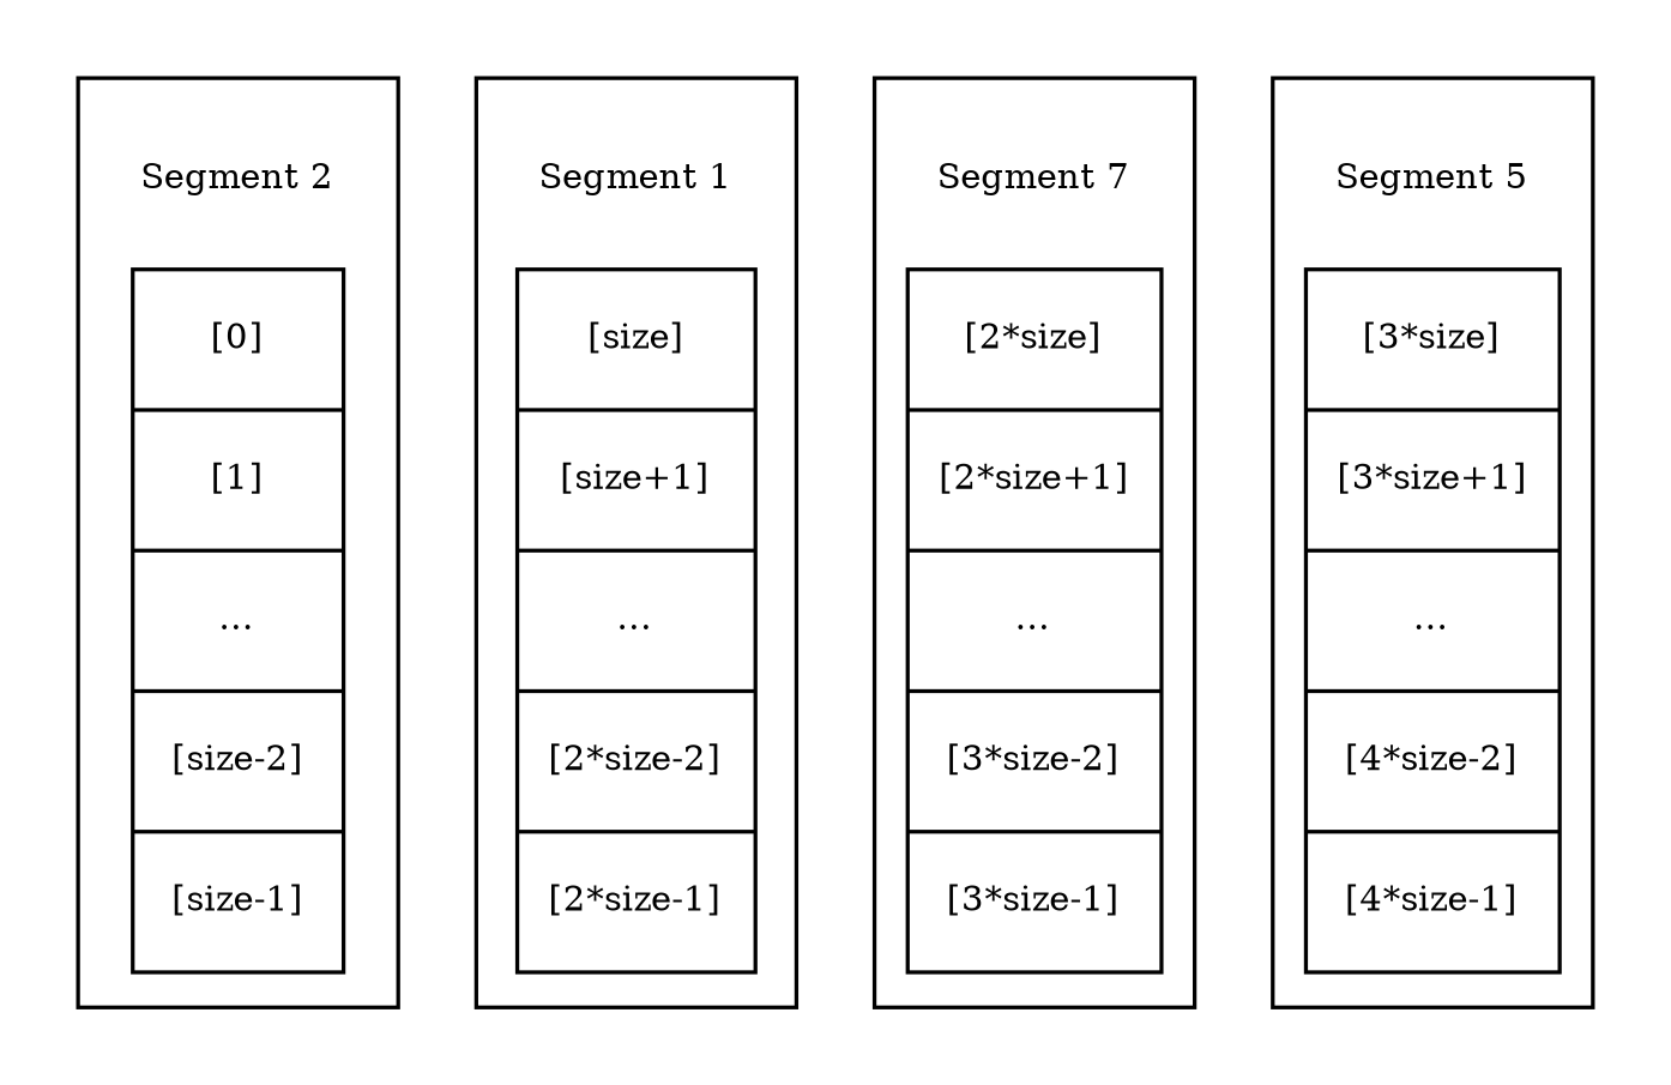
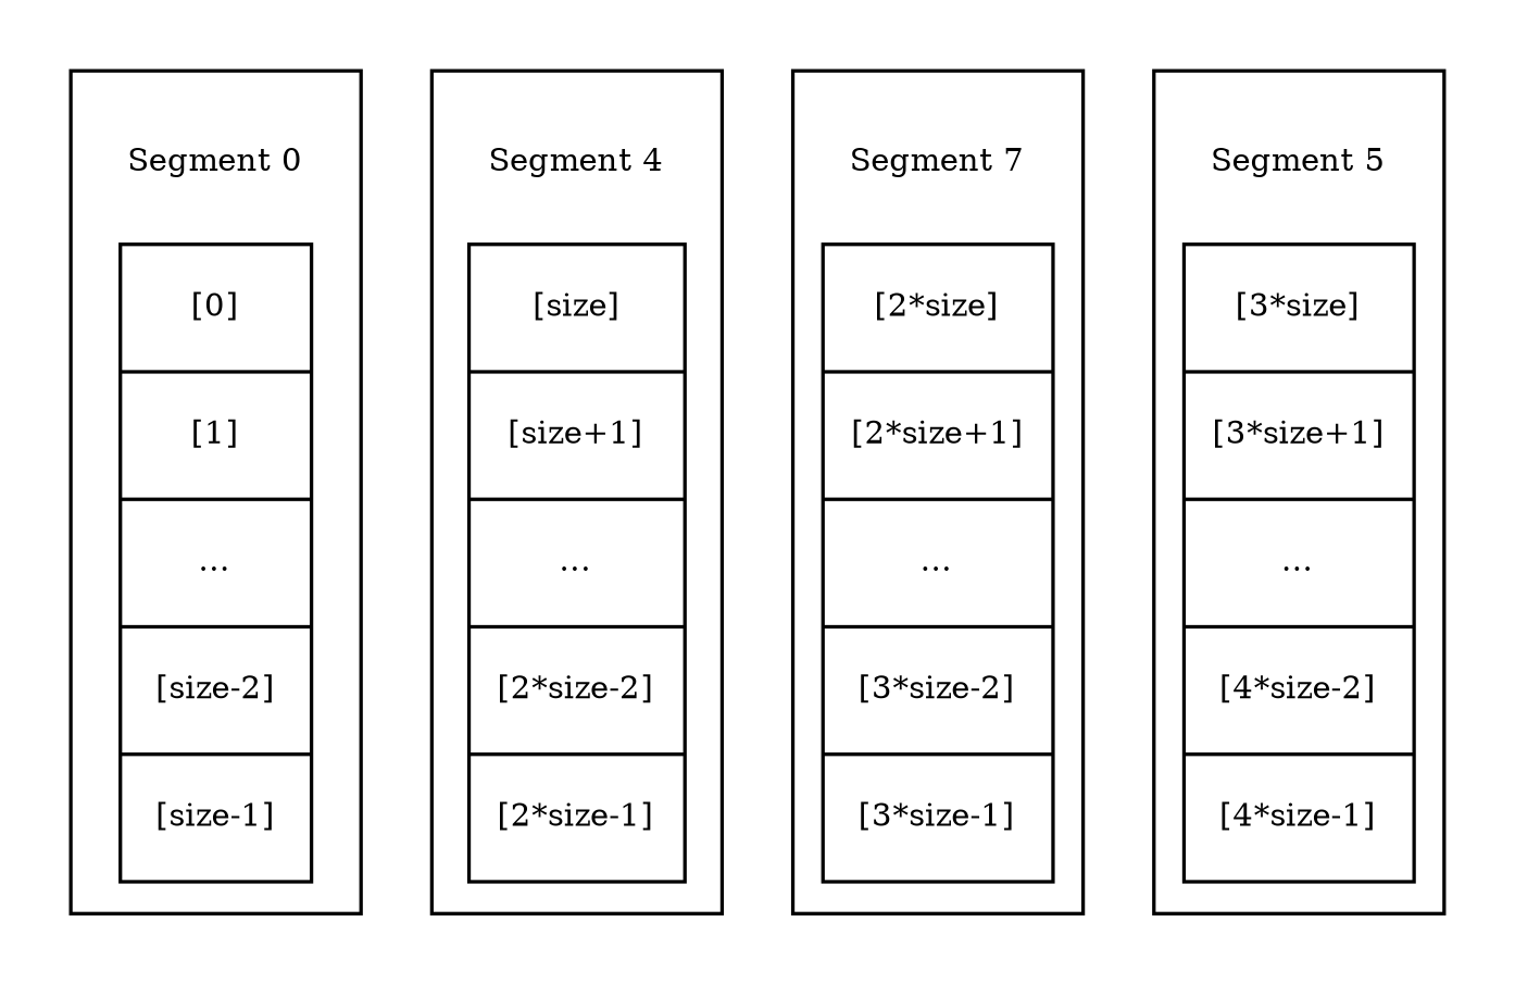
  digraph {
    nodesep=.05
    rankdir=LR
    node [fontsize=9 shape=plaintext]
    edge [headport=c0 style=invis tailport=c0]
-   "Segment 0" [label="Segment 2"]
+   "Segment 0"
    n2 [height=2.5 label="<c0> [0] |<c1> [1] |<c2> ... |<c3> [size-2] |<c4> [size-1] " shape=record]
-   "Segment 1"
+   "Segment 1" [label="Segment 4"]
    n4 [height=2.5 label="<c0> [size] |<c1> [size+1] |<c2> ... |<c3> [2*size-2] |<c4> [2*size-1] " shape=record]
    n5 [label="Segment 7"]
    n6 [height=2.5 label="<c0> [2*size] |<c1> [2*size+1] |<c2> ... |<c3> [3*size-2] |<c4> [3*size-1] " shape=record]
    n7 [label="Segment 5"]
    n8 [height=2.5 label="<c0> [3*size] |<c1> [3*size+1] |<c2> ... |<c3> [4*size-2] |<c4> [4*size-1] " shape=record]
    subgraph cluster_1 {
      style=invis
      subgraph cluster_2 {
        style=solid
        "Segment 0"
        n2
      }
      subgraph cluster_3 {
        style=solid
        "Segment 1"
        n4
      }
      subgraph cluster_4 {
        style=solid
        n5
        n6
      }
      subgraph cluster_5 {
        style=solid
        n7
        n8
      }
    }
    n2 -> n4
    n4 -> n6
    n6 -> n8
  }
